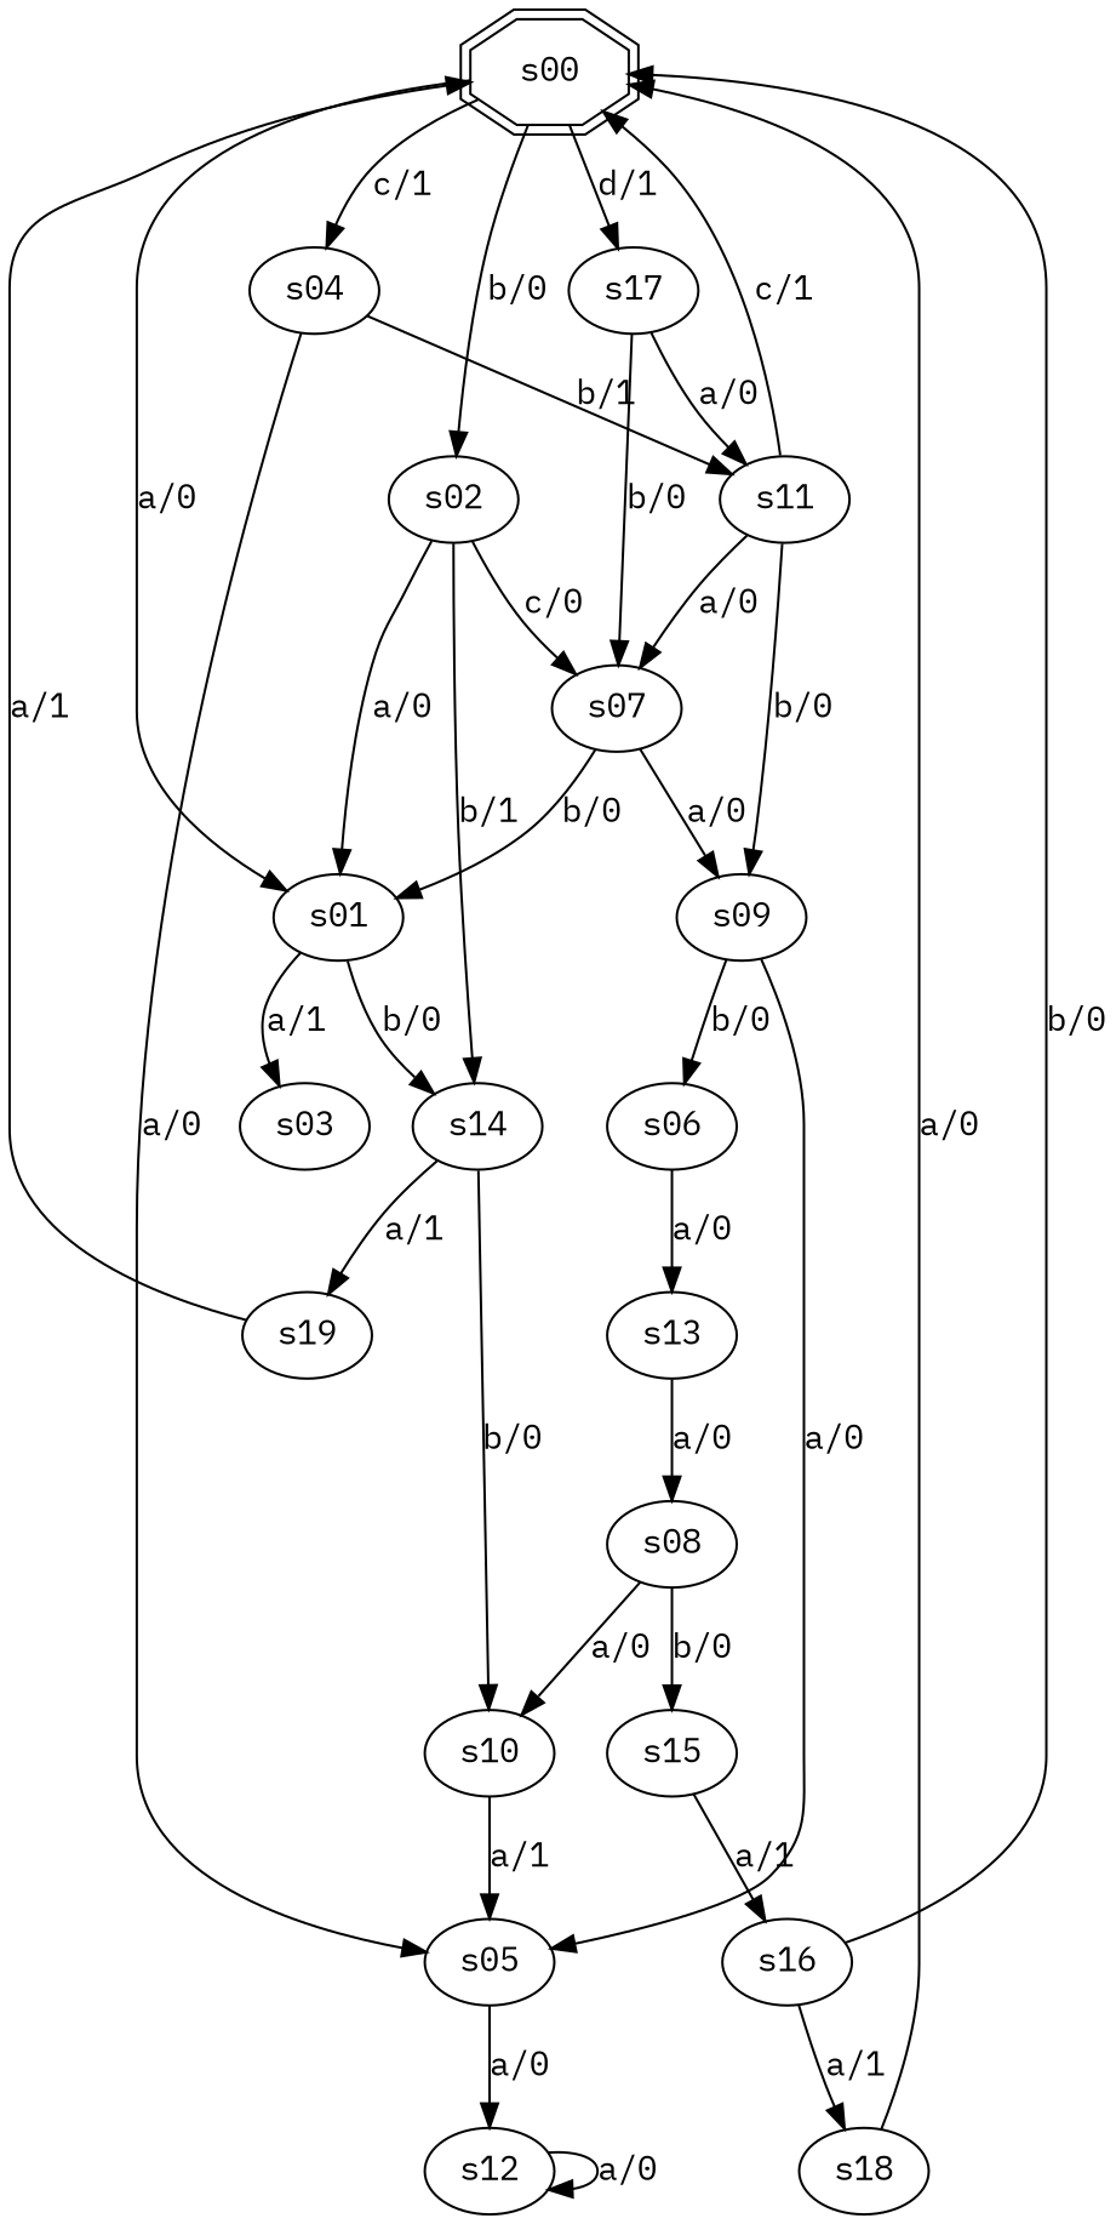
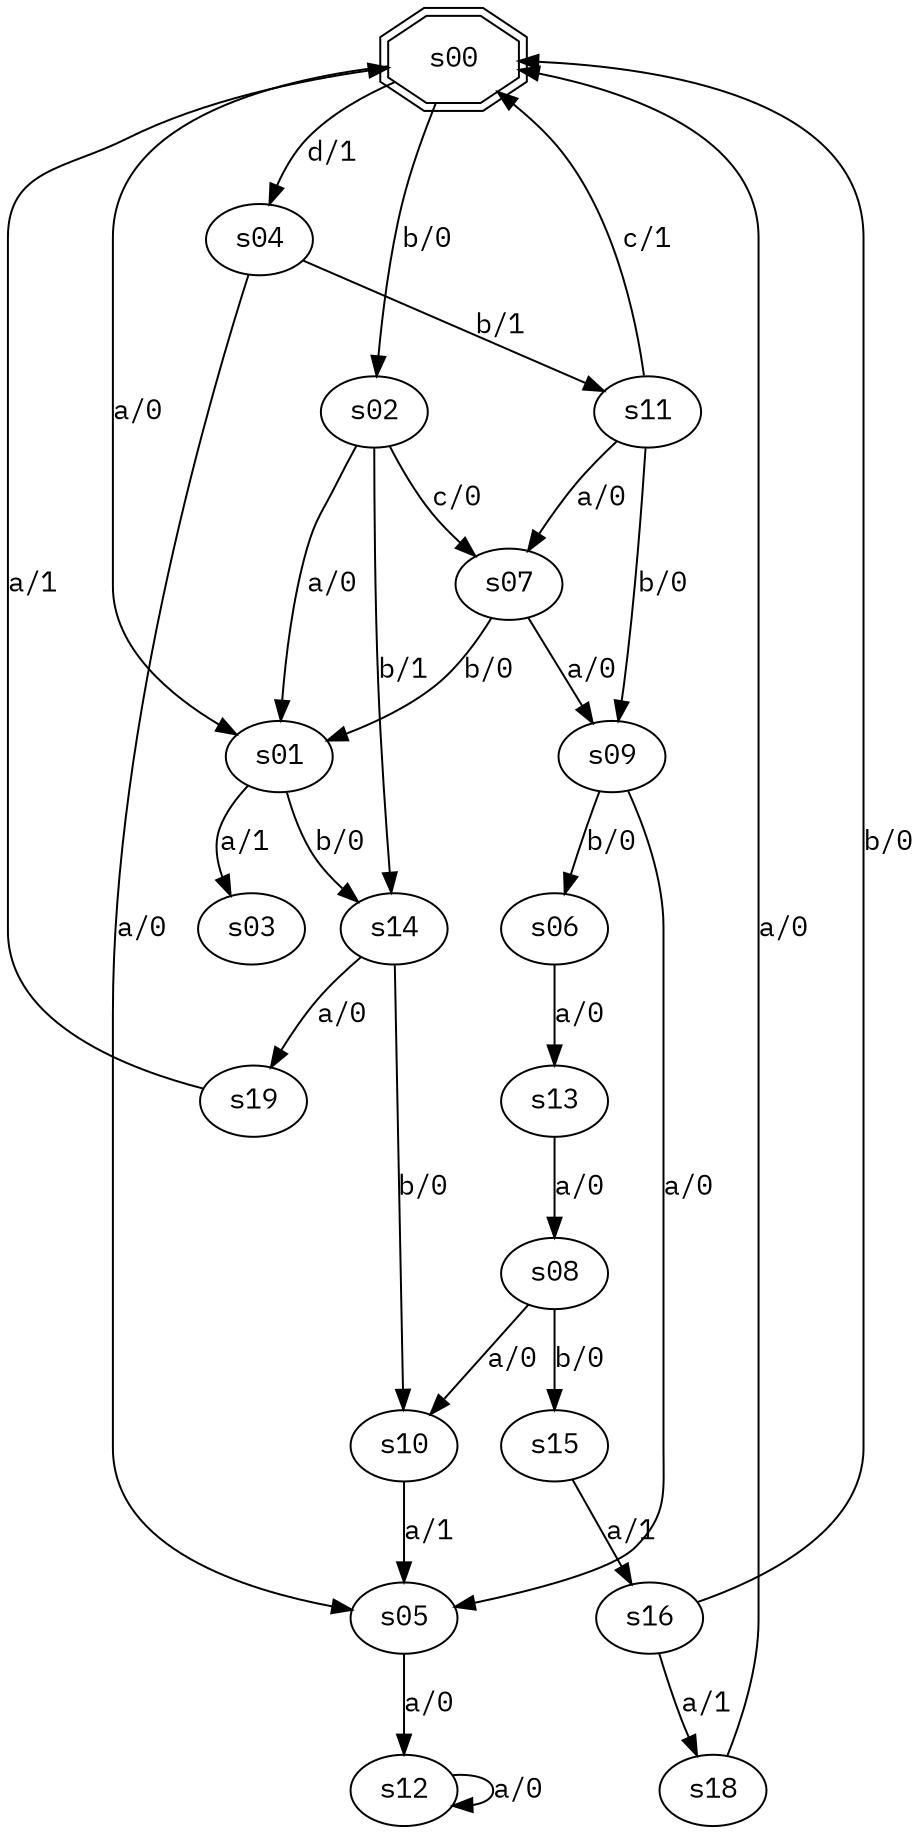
  digraph {
    fontname="IBM Plex Mono"
    node [fontname="IBM Plex Mono"]
    edge [fontname="IBM Plex Mono"]
    s00 [shape=doubleoctagon]
    s01
    s02
    s04
-   s17
    s03
    s14
    s07
    s05
    s11
    s10
    s19
    s09
    s12
    s06
    s13
    s08
    s15
    s16
    s18
    s00 -> s01 [label="a/0"]
    s00 -> s02 [label="b/0"]
-   s00 -> s04 [label="c/1"]
-   s00 -> s17 [label="d/1"]
+   s00 -> s04 [label="d/1"]
    s01 -> s03 [label="a/1"]
    s01 -> s14 [label="b/0"]
    s02 -> s01 [label="a/0"]
    s02 -> s14 [label="b/1"]
    s02 -> s07 [label="c/0"]
    s04 -> s05 [label="a/0"]
    s04 -> s11 [label="b/1"]
-   s17 -> s07 [label="b/0"]
-   s17 -> s11 [label="a/0"]
    s14 -> s10 [label="b/0"]
-   s14 -> s19 [label="a/1"]
+   s14 -> s19 [label="a/0"]
    s07 -> s01 [label="b/0"]
    s07 -> s09 [label="a/0"]
    s05 -> s12 [label="a/0"]
    s11 -> s00 [label="c/1"]
    s11 -> s07 [label="a/0"]
    s11 -> s09 [label="b/0"]
    s10 -> s05 [label="a/1"]
    s19 -> s00 [label="a/1"]
    s09 -> s05 [label="a/0"]
    s09 -> s06 [label="b/0"]
    s12 -> s12 [label="a/0"]
    s06 -> s13 [label="a/0"]
    s13 -> s08 [label="a/0"]
    s08 -> s10 [label="a/0"]
    s08 -> s15 [label="b/0"]
    s15 -> s16 [label="a/1"]
    s16 -> s00 [label="b/0"]
    s16 -> s18 [label="a/1"]
    s18 -> s00 [label="a/0"]
  }
